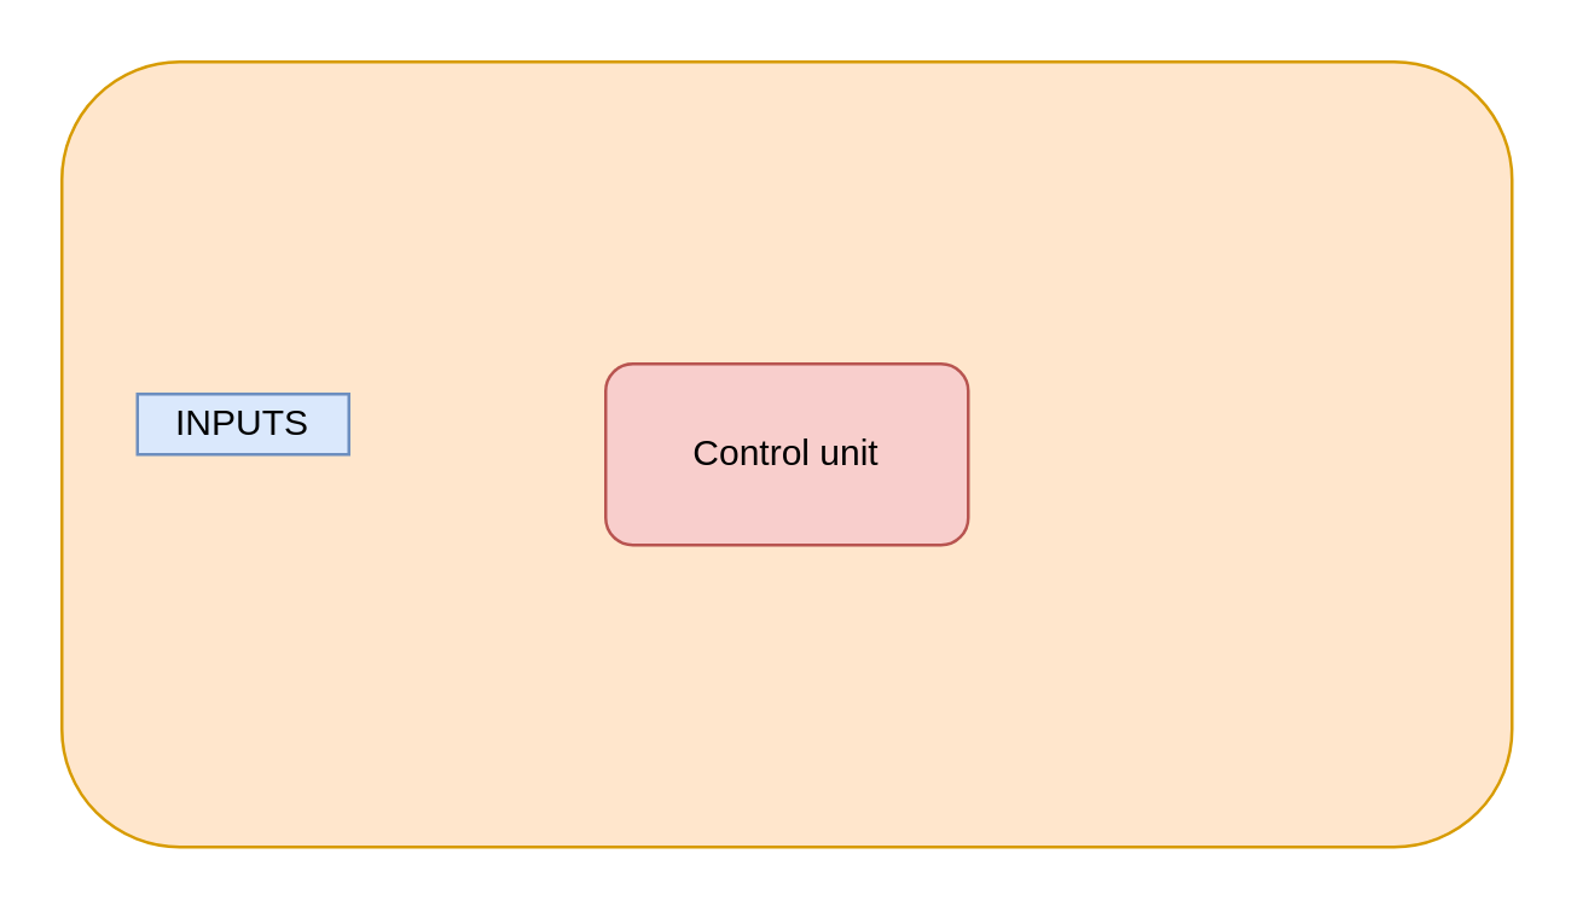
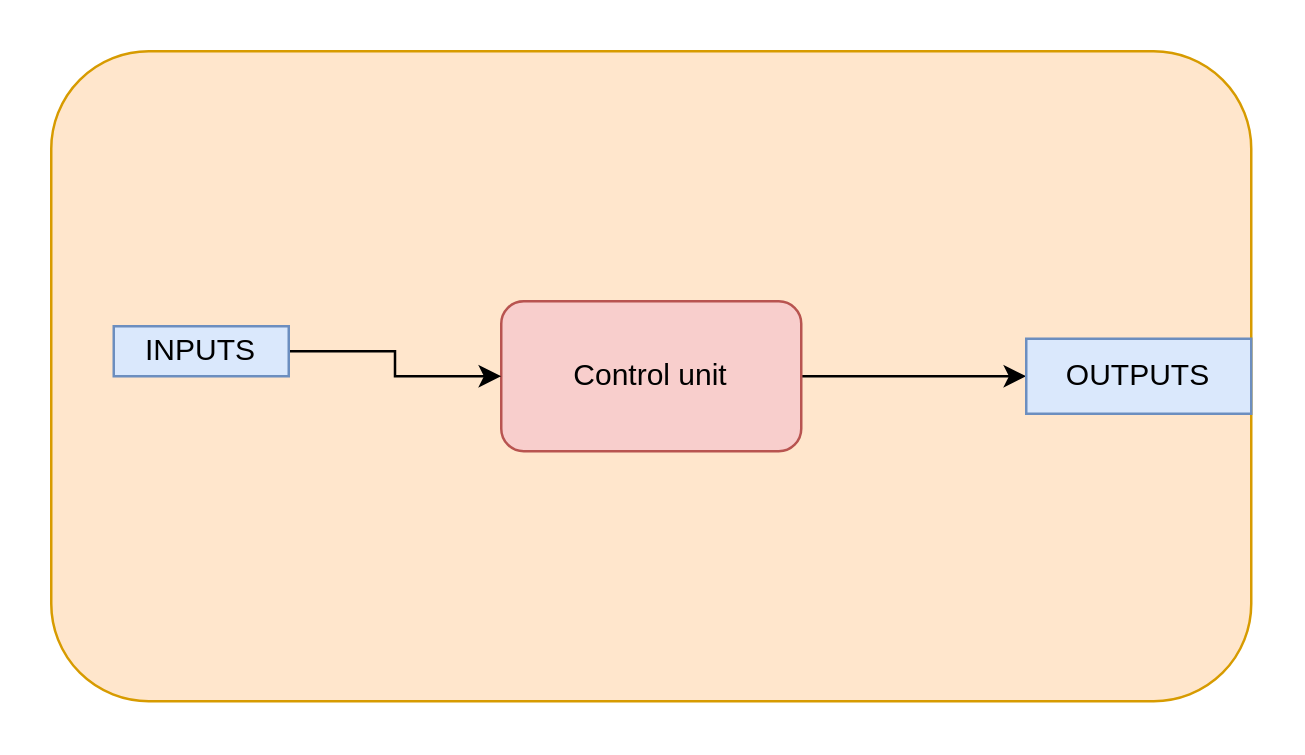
  <mxCell id="0" />
  <mxCell id="1" parent="0" />
  <mxCell id="2" value="" style="rounded=1;whiteSpace=wrap;html=1;fillColor=#ffe6cc;strokeColor=#d79b00;" parent="1" vertex="1"><mxGeometry x="20" y="20" width="480" height="260" as="geometry" /></mxCell>
+ <mxCell id="3" style="edgeStyle=orthogonalEdgeStyle;rounded=0;orthogonalLoop=1;jettySize=auto;html=1;exitX=1;exitY=0.5;exitDx=0;exitDy=0;entryX=0;entryY=0.5;entryDx=0;entryDy=0;" parent="1" source="4" target="7" edge="1"><mxGeometry relative="1" as="geometry" /></mxCell>
  <mxCell id="4" value="Control unit" style="rounded=1;whiteSpace=wrap;html=1;fillColor=#f8cecc;strokeColor=#b85450;" parent="1" vertex="1"><mxGeometry x="200" y="120" width="120" height="60" as="geometry" /></mxCell>
+ <mxCell id="5" style="edgeStyle=orthogonalEdgeStyle;rounded=0;orthogonalLoop=1;jettySize=auto;html=1;exitX=1;exitY=0.5;exitDx=0;exitDy=0;entryX=0;entryY=0.5;entryDx=0;entryDy=0;" parent="1" source="6" target="4" edge="1"><mxGeometry relative="1" as="geometry" /></mxCell>
  <mxCell id="6" value="INPUTS" style="rounded=0;whiteSpace=wrap;html=1;fillColor=#dae8fc;strokeColor=#6c8ebf;" parent="1" vertex="1"><mxGeometry x="45" y="130" width="70" height="20" as="geometry" /></mxCell>
+ <mxCell id="7" value="OUTPUTS" style="rounded=0;whiteSpace=wrap;html=1;fillColor=#dae8fc;strokeColor=#6c8ebf;" parent="1" vertex="1"><mxGeometry x="410" y="135" width="90" height="30" as="geometry" /></mxCell>
